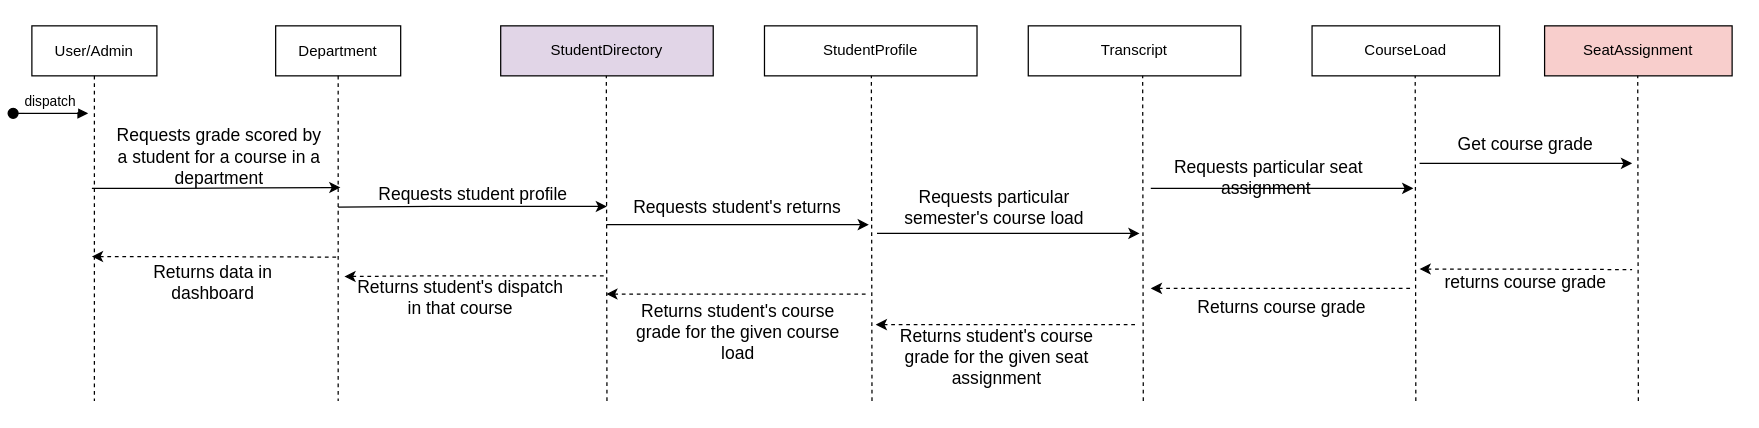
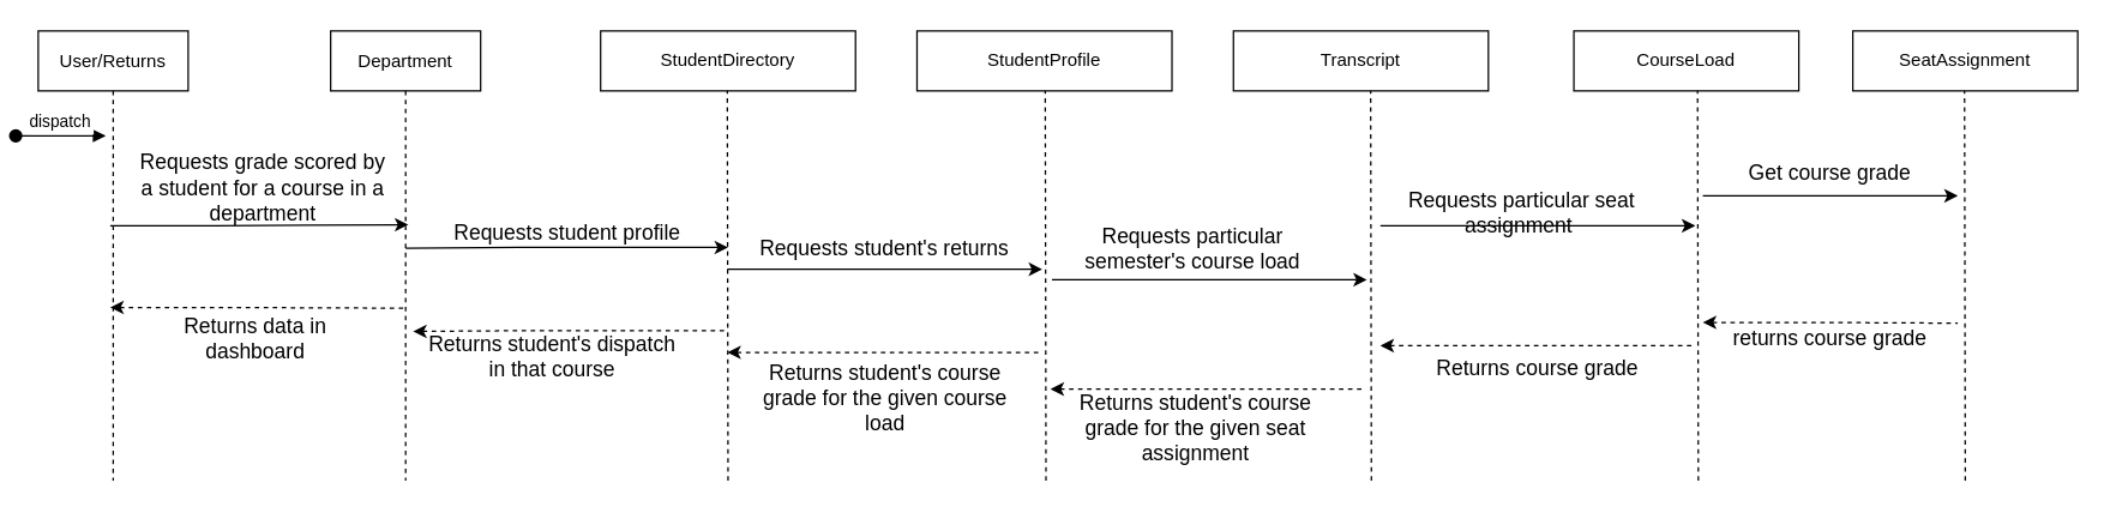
  <mxCell id="0" />
  <mxCell id="1" parent="0" />
- <mxCell id="2" value="User/Admin" style="shape=umlLifeline;perimeter=lifelinePerimeter;container=1;collapsible=0;recursiveResize=0;rounded=0;shadow=0;strokeWidth=1;" parent="1" vertex="1"><mxGeometry x="20" y="20" width="100" height="300" as="geometry" /></mxCell>
+ <mxCell id="2" value="User/Returns" style="shape=umlLifeline;perimeter=lifelinePerimeter;container=1;collapsible=0;recursiveResize=0;rounded=0;shadow=0;strokeWidth=1;" parent="1" vertex="1"><mxGeometry x="20" y="20" width="100" height="300" as="geometry" /></mxCell>
  <mxCell id="3" value="dispatch" style="verticalAlign=bottom;startArrow=oval;endArrow=block;startSize=8;shadow=0;strokeWidth=1;" parent="2" edge="1"><mxGeometry relative="1" as="geometry"><mxPoint x="-15" y="70" as="sourcePoint" /><mxPoint x="45" y="70" as="targetPoint" /></mxGeometry></mxCell>
  <mxCell id="4" value="Department" style="shape=umlLifeline;perimeter=lifelinePerimeter;container=1;collapsible=0;recursiveResize=0;rounded=0;shadow=0;strokeWidth=1;" parent="1" vertex="1"><mxGeometry x="215" y="20" width="100" height="300" as="geometry" /></mxCell>
  <mxCell id="5" value="" style="endArrow=classic;html=1;rounded=0;endFill=1;entryX=0.518;entryY=0.431;entryDx=0;entryDy=0;entryPerimeter=0;" parent="4" target="4" edge="1"><mxGeometry width="50" height="50" relative="1" as="geometry"><mxPoint x="-147" y="130" as="sourcePoint" /><mxPoint x="45" y="130" as="targetPoint" /><Array as="points"><mxPoint x="-76.5" y="130" /></Array></mxGeometry></mxCell>
  <mxCell id="6" value="" style="endArrow=none;html=1;rounded=0;endFill=0;startArrow=classic;startFill=1;dashed=1;" parent="4" edge="1"><mxGeometry width="50" height="50" relative="1" as="geometry"><mxPoint x="-147" y="184.5" as="sourcePoint" /><mxPoint x="50" y="185" as="targetPoint" /><Array as="points"><mxPoint x="-76.5" y="184.5" /></Array></mxGeometry></mxCell>
- <mxCell id="7" value="StudentDirectory" style="rounded=0;whiteSpace=wrap;html=1;fillColor=#e1d5e7;" parent="1" vertex="1"><mxGeometry x="395" y="20" width="170" height="40" as="geometry" /></mxCell>
+ <mxCell id="7" value="StudentDirectory" style="rounded=0;whiteSpace=wrap;html=1;" parent="1" vertex="1"><mxGeometry x="395" y="20" width="170" height="40" as="geometry" /></mxCell>
  <mxCell id="8" value="" style="endArrow=none;dashed=1;html=1;rounded=0;" parent="1" edge="1"><mxGeometry width="50" height="50" relative="1" as="geometry"><mxPoint x="480" y="320" as="sourcePoint" /><mxPoint x="479.5" y="60" as="targetPoint" /></mxGeometry></mxCell>
  <mxCell id="9" value="CourseLoad" style="rounded=0;whiteSpace=wrap;html=1;" parent="1" vertex="1"><mxGeometry x="1044" y="20" width="150" height="40" as="geometry" /></mxCell>
  <mxCell id="10" value="" style="endArrow=none;dashed=1;html=1;rounded=0;" parent="1" edge="1"><mxGeometry width="50" height="50" relative="1" as="geometry"><mxPoint x="1127" y="320" as="sourcePoint" /><mxPoint x="1126.5" y="60" as="targetPoint" /></mxGeometry></mxCell>
  <mxCell id="11" value="&lt;span style=&quot;font-size: 14px&quot;&gt;Requests grade scored by a student for a course in a department&lt;br&gt;&lt;/span&gt;" style="text;html=1;strokeColor=none;fillColor=none;align=center;verticalAlign=middle;whiteSpace=wrap;rounded=0;fontSize=14;" parent="1" vertex="1"><mxGeometry x="85" y="110" width="170" height="30" as="geometry" /></mxCell>
  <mxCell id="12" value="Returns data in dashboard" style="text;html=1;strokeColor=none;fillColor=none;align=center;verticalAlign=middle;whiteSpace=wrap;rounded=0;fontSize=14;" parent="1" vertex="1"><mxGeometry x="115" y="210" width="100" height="30" as="geometry" /></mxCell>
  <mxCell id="13" value="&lt;span style=&quot;font-size: 14px&quot;&gt;Requests student profile&amp;nbsp;&lt;/span&gt;" style="text;html=1;strokeColor=none;fillColor=none;align=center;verticalAlign=middle;whiteSpace=wrap;rounded=0;fontSize=14;" parent="1" vertex="1"><mxGeometry x="290" y="140" width="170" height="30" as="geometry" /></mxCell>
  <mxCell id="14" value="&lt;span style=&quot;font-size: 14px&quot;&gt;Returns student's dispatch in that course&lt;/span&gt;" style="text;html=1;strokeColor=none;fillColor=none;align=center;verticalAlign=middle;whiteSpace=wrap;rounded=0;fontSize=14;" parent="1" vertex="1"><mxGeometry x="278" y="214.5" width="170" height="45.5" as="geometry" /></mxCell>
  <mxCell id="15" value="Requests particular seat assignment&amp;nbsp;" style="text;html=1;strokeColor=none;fillColor=none;align=center;verticalAlign=middle;whiteSpace=wrap;rounded=0;fontSize=14;" parent="1" vertex="1"><mxGeometry x="932" y="125.5" width="155" height="30" as="geometry" /></mxCell>
  <mxCell id="16" value="&lt;span style=&quot;font-size: 14px&quot;&gt;Returns course grade&lt;/span&gt;" style="text;html=1;strokeColor=none;fillColor=none;align=center;verticalAlign=middle;whiteSpace=wrap;rounded=0;fontSize=14;" parent="1" vertex="1"><mxGeometry x="930" y="230" width="180" height="30" as="geometry" /></mxCell>
  <mxCell id="17" value="StudentProfile" style="rounded=0;whiteSpace=wrap;html=1;" parent="1" vertex="1"><mxGeometry x="606" y="20" width="170" height="40" as="geometry" /></mxCell>
  <mxCell id="18" value="" style="endArrow=none;dashed=1;html=1;rounded=0;" parent="1" edge="1"><mxGeometry width="50" height="50" relative="1" as="geometry"><mxPoint x="692" y="320" as="sourcePoint" /><mxPoint x="691.5" y="60" as="targetPoint" /></mxGeometry></mxCell>
  <mxCell id="19" value="" style="endArrow=classic;html=1;rounded=0;endFill=1;" parent="1" edge="1"><mxGeometry width="50" height="50" relative="1" as="geometry"><mxPoint x="479.5" y="179" as="sourcePoint" /><mxPoint x="689.5" y="179" as="targetPoint" /><Array as="points"><mxPoint x="550" y="179" /></Array></mxGeometry></mxCell>
  <mxCell id="20" value="&lt;span style=&quot;font-size: 14px&quot;&gt;Requests student's returns&lt;/span&gt;" style="text;html=1;strokeColor=none;fillColor=none;align=center;verticalAlign=middle;whiteSpace=wrap;rounded=0;fontSize=14;" parent="1" vertex="1"><mxGeometry x="489" y="150" width="191" height="30" as="geometry" /></mxCell>
  <mxCell id="21" value="" style="endArrow=none;html=1;rounded=0;endFill=0;startArrow=classic;startFill=1;dashed=1;" parent="1" edge="1"><mxGeometry width="50" height="50" relative="1" as="geometry"><mxPoint x="479.5" y="234.5" as="sourcePoint" /><mxPoint x="689.5" y="234.5" as="targetPoint" /><Array as="points"><mxPoint x="550" y="234.5" /></Array></mxGeometry></mxCell>
  <mxCell id="22" value="&lt;span style=&quot;font-size: 14px&quot;&gt;Returns student's course grade for the given course load&lt;/span&gt;" style="text;html=1;strokeColor=none;fillColor=none;align=center;verticalAlign=middle;whiteSpace=wrap;rounded=0;fontSize=14;" parent="1" vertex="1"><mxGeometry x="499.5" y="250" width="170" height="30" as="geometry" /></mxCell>
  <mxCell id="23" value="Transcript" style="rounded=0;whiteSpace=wrap;html=1;" parent="1" vertex="1"><mxGeometry x="817" y="20" width="170" height="40" as="geometry" /></mxCell>
  <mxCell id="24" value="" style="endArrow=none;dashed=1;html=1;rounded=0;" parent="1" edge="1"><mxGeometry width="50" height="50" relative="1" as="geometry"><mxPoint x="909" y="320" as="sourcePoint" /><mxPoint x="908.5" y="60" as="targetPoint" /></mxGeometry></mxCell>
  <mxCell id="25" value="" style="endArrow=classic;html=1;rounded=0;endFill=1;" parent="1" edge="1"><mxGeometry width="50" height="50" relative="1" as="geometry"><mxPoint x="696" y="186" as="sourcePoint" /><mxPoint x="906" y="186" as="targetPoint" /><Array as="points"><mxPoint x="766.5" y="186" /></Array></mxGeometry></mxCell>
  <mxCell id="26" value="" style="endArrow=none;html=1;rounded=0;endFill=0;startArrow=classic;startFill=1;dashed=1;" parent="1" edge="1"><mxGeometry width="50" height="50" relative="1" as="geometry"><mxPoint x="695" y="259" as="sourcePoint" /><mxPoint x="905" y="259" as="targetPoint" /><Array as="points"><mxPoint x="765.5" y="259" /></Array></mxGeometry></mxCell>
  <mxCell id="27" value="&lt;span style=&quot;font-size: 14px&quot;&gt;Requests particular semester's course load&lt;/span&gt;" style="text;html=1;strokeColor=none;fillColor=none;align=center;verticalAlign=middle;whiteSpace=wrap;rounded=0;fontSize=14;" parent="1" vertex="1"><mxGeometry x="705" y="150" width="170" height="30" as="geometry" /></mxCell>
  <mxCell id="28" value="" style="endArrow=classic;html=1;rounded=0;endFill=1;" parent="1" edge="1"><mxGeometry width="50" height="50" relative="1" as="geometry"><mxPoint x="915" y="150" as="sourcePoint" /><mxPoint x="1125" y="150" as="targetPoint" /><Array as="points"><mxPoint x="985.5" y="150" /></Array></mxGeometry></mxCell>
  <mxCell id="29" value="" style="endArrow=none;html=1;rounded=0;endFill=0;startArrow=classic;startFill=1;dashed=1;" parent="1" edge="1"><mxGeometry width="50" height="50" relative="1" as="geometry"><mxPoint x="915" y="230" as="sourcePoint" /><mxPoint x="1125" y="230" as="targetPoint" /><Array as="points"><mxPoint x="985.5" y="230" /></Array></mxGeometry></mxCell>
- <mxCell id="30" value="SeatAssignment" style="rounded=0;whiteSpace=wrap;html=1;fillColor=#f8cecc;" parent="1" vertex="1"><mxGeometry x="1230" y="20" width="150" height="40" as="geometry" /></mxCell>
+ <mxCell id="30" value="SeatAssignment" style="rounded=0;whiteSpace=wrap;html=1;" parent="1" vertex="1"><mxGeometry x="1230" y="20" width="150" height="40" as="geometry" /></mxCell>
  <mxCell id="31" value="" style="endArrow=none;dashed=1;html=1;rounded=0;" parent="1" edge="1"><mxGeometry width="50" height="50" relative="1" as="geometry"><mxPoint x="1305" y="320" as="sourcePoint" /><mxPoint x="1304.5" y="60" as="targetPoint" /></mxGeometry></mxCell>
  <mxCell id="32" value="" style="endArrow=classic;html=1;rounded=0;endFill=1;" parent="1" edge="1"><mxGeometry width="50" height="50" relative="1" as="geometry"><mxPoint x="265" y="165" as="sourcePoint" /><mxPoint x="480" y="164.5" as="targetPoint" /><Array as="points"><mxPoint x="340.5" y="164.5" /></Array></mxGeometry></mxCell>
  <mxCell id="33" value="" style="endArrow=none;html=1;rounded=0;endFill=0;startArrow=classic;startFill=1;dashed=1;" parent="1" edge="1"><mxGeometry width="50" height="50" relative="1" as="geometry"><mxPoint x="270" y="220.5" as="sourcePoint" /><mxPoint x="480" y="220" as="targetPoint" /><Array as="points"><mxPoint x="340.5" y="220" /></Array></mxGeometry></mxCell>
  <mxCell id="34" value="" style="endArrow=classic;html=1;rounded=0;endFill=1;" edge="1" parent="1"><mxGeometry width="50" height="50" relative="1" as="geometry"><mxPoint x="1130" y="130" as="sourcePoint" /><mxPoint x="1300" y="130" as="targetPoint" /><Array as="points"><mxPoint x="1200.5" y="130" /></Array></mxGeometry></mxCell>
  <mxCell id="35" value="Get course grade" style="text;html=1;strokeColor=none;fillColor=none;align=center;verticalAlign=middle;whiteSpace=wrap;rounded=0;fontSize=14;" vertex="1" parent="1"><mxGeometry x="1140" y="100" width="150" height="30" as="geometry" /></mxCell>
  <mxCell id="36" value="&lt;span style=&quot;font-size: 14px&quot;&gt;Returns student's course grade for the given seat assignment&lt;/span&gt;" style="text;html=1;strokeColor=none;fillColor=none;align=center;verticalAlign=middle;whiteSpace=wrap;rounded=0;fontSize=14;" vertex="1" parent="1"><mxGeometry x="707" y="270" width="170" height="30" as="geometry" /></mxCell>
  <mxCell id="37" value="" style="endArrow=none;html=1;rounded=0;endFill=0;startArrow=classic;startFill=1;dashed=1;" edge="1" parent="1"><mxGeometry width="50" height="50" relative="1" as="geometry"><mxPoint x="1130" y="214.5" as="sourcePoint" /><mxPoint x="1300" y="215" as="targetPoint" /><Array as="points"><mxPoint x="1200.5" y="214.5" /></Array></mxGeometry></mxCell>
  <mxCell id="38" value="returns course grade" style="text;html=1;strokeColor=none;fillColor=none;align=center;verticalAlign=middle;whiteSpace=wrap;rounded=0;fontSize=14;" vertex="1" parent="1"><mxGeometry x="1140" y="210" width="150" height="30" as="geometry" /></mxCell>
